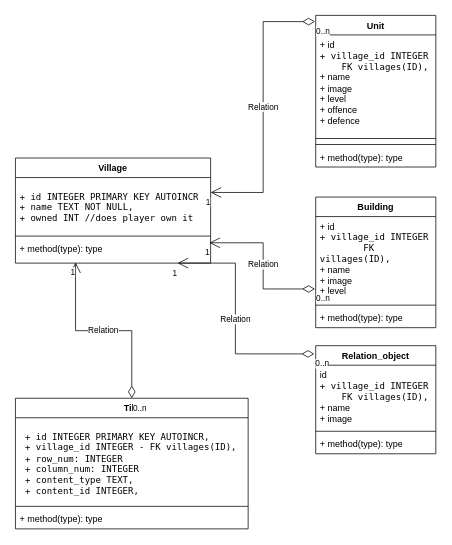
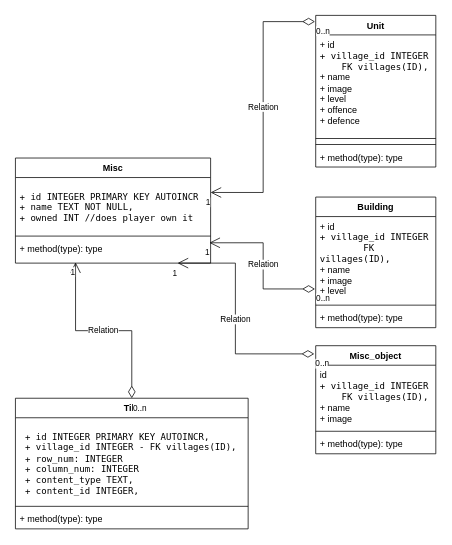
  <mxCell id="0" />
  <mxCell id="1" parent="0" />
- <mxCell id="2" value="Village" style="swimlane;fontStyle=1;align=center;verticalAlign=top;childLayout=stackLayout;horizontal=1;startSize=26;horizontalStack=0;resizeParent=1;resizeParentMax=0;resizeLast=0;collapsible=1;marginBottom=0;whiteSpace=wrap;html=1;" parent="1" vertex="1"><mxGeometry x="20" y="210" width="260" height="140" as="geometry" /></mxCell>
+ <mxCell id="2" value="Misc" style="swimlane;fontStyle=1;align=center;verticalAlign=top;childLayout=stackLayout;horizontal=1;startSize=26;horizontalStack=0;resizeParent=1;resizeParentMax=0;resizeLast=0;collapsible=1;marginBottom=0;whiteSpace=wrap;html=1;" parent="1" vertex="1"><mxGeometry x="20" y="210" width="260" height="140" as="geometry" /></mxCell>
  <mxCell id="3" value="&lt;pre&gt;&lt;code class=&quot;!whitespace-pre hljs language-sql&quot;&gt;+ id INTEGER &lt;span class=&quot;hljs-keyword&quot;&gt;PRIMARY&lt;/span&gt; KEY AUTOINCR&lt;br&gt;+ name TEXT &lt;span class=&quot;hljs-keyword&quot;&gt;NOT&lt;/span&gt; &lt;span class=&quot;hljs-keyword&quot;&gt;NULL&lt;/span&gt;,&lt;br&gt;+ owned INT //does player own it&lt;br&gt;&lt;/code&gt;&lt;/pre&gt;" style="text;strokeColor=none;fillColor=none;align=left;verticalAlign=top;spacingLeft=4;spacingRight=4;overflow=hidden;rotatable=0;points=[[0,0.5],[1,0.5]];portConstraint=eastwest;whiteSpace=wrap;html=1;" parent="2" vertex="1"><mxGeometry y="26" width="260" height="74" as="geometry" /></mxCell>
  <mxCell id="4" value="" style="line;strokeWidth=1;fillColor=none;align=left;verticalAlign=middle;spacingTop=-1;spacingLeft=3;spacingRight=3;rotatable=0;labelPosition=right;points=[];portConstraint=eastwest;strokeColor=inherit;" parent="2" vertex="1"><mxGeometry y="100" width="260" height="8" as="geometry" /></mxCell>
  <mxCell id="5" value="+ method(type): type" style="text;strokeColor=none;fillColor=none;align=left;verticalAlign=top;spacingLeft=4;spacingRight=4;overflow=hidden;rotatable=0;points=[[0,0.5],[1,0.5]];portConstraint=eastwest;whiteSpace=wrap;html=1;" parent="2" vertex="1"><mxGeometry y="108" width="260" height="32" as="geometry" /></mxCell>
  <mxCell id="6" value="Unit" style="swimlane;fontStyle=1;align=center;verticalAlign=top;childLayout=stackLayout;horizontal=1;startSize=26;horizontalStack=0;resizeParent=1;resizeParentMax=0;resizeLast=0;collapsible=1;marginBottom=0;whiteSpace=wrap;html=1;" parent="1" vertex="1"><mxGeometry x="420" y="20" width="160" height="202" as="geometry" /></mxCell>
  <mxCell id="7" value="&lt;div&gt;+ id&lt;br&gt;&lt;code class=&quot;!whitespace-pre hljs language-sql&quot;&gt;+ village_id INTEGER &lt;span style=&quot;white-space: pre;&quot;&gt;&amp;nbsp;&amp;nbsp;&amp;nbsp;&amp;nbsp;&lt;/span&gt;FK villages(ID),&lt;br&gt;&lt;/code&gt;+ name&lt;br&gt;+ image&lt;br&gt;+ level&lt;/div&gt;&lt;div&gt;+ offence&lt;/div&gt;&lt;div&gt;+ defence&lt;br&gt;&lt;/div&gt;" style="text;strokeColor=none;fillColor=none;align=left;verticalAlign=top;spacingLeft=4;spacingRight=4;overflow=hidden;rotatable=0;points=[[0,0.5],[1,0.5]];portConstraint=eastwest;whiteSpace=wrap;html=1;" parent="6" vertex="1"><mxGeometry y="26" width="160" height="134" as="geometry" /></mxCell>
  <mxCell id="8" value="" style="line;strokeWidth=1;fillColor=none;align=left;verticalAlign=middle;spacingTop=-1;spacingLeft=3;spacingRight=3;rotatable=0;labelPosition=right;points=[];portConstraint=eastwest;strokeColor=inherit;" parent="6" vertex="1"><mxGeometry y="160" width="160" height="8" as="geometry" /></mxCell>
  <mxCell id="9" value="" style="line;strokeWidth=1;fillColor=none;align=left;verticalAlign=middle;spacingTop=-1;spacingLeft=3;spacingRight=3;rotatable=0;labelPosition=right;points=[];portConstraint=eastwest;strokeColor=inherit;" parent="6" vertex="1"><mxGeometry y="168" width="160" height="8" as="geometry" /></mxCell>
  <mxCell id="10" value="+ method(type): type" style="text;strokeColor=none;fillColor=none;align=left;verticalAlign=top;spacingLeft=4;spacingRight=4;overflow=hidden;rotatable=0;points=[[0,0.5],[1,0.5]];portConstraint=eastwest;whiteSpace=wrap;html=1;" parent="6" vertex="1"><mxGeometry y="176" width="160" height="26" as="geometry" /></mxCell>
  <mxCell id="11" value="Building" style="swimlane;fontStyle=1;align=center;verticalAlign=top;childLayout=stackLayout;horizontal=1;startSize=26;horizontalStack=0;resizeParent=1;resizeParentMax=0;resizeLast=0;collapsible=1;marginBottom=0;whiteSpace=wrap;html=1;" parent="1" vertex="1"><mxGeometry x="420" y="262" width="160" height="174" as="geometry" /></mxCell>
  <mxCell id="12" value="&lt;div&gt;+ id&lt;br&gt;&lt;code class=&quot;!whitespace-pre hljs language-sql&quot;&gt;+ village_id INTEGER &lt;span style=&quot;white-space: pre;&quot;&gt;&#09;&lt;/span&gt;FK villages(ID),&lt;br&gt;&lt;/code&gt;+ name&lt;br&gt;+ image&lt;br&gt;+ level&lt;/div&gt;" style="text;strokeColor=none;fillColor=none;align=left;verticalAlign=top;spacingLeft=4;spacingRight=4;overflow=hidden;rotatable=0;points=[[0,0.5],[1,0.5]];portConstraint=eastwest;whiteSpace=wrap;html=1;" parent="11" vertex="1"><mxGeometry y="26" width="160" height="114" as="geometry" /></mxCell>
  <mxCell id="13" value="" style="line;strokeWidth=1;fillColor=none;align=left;verticalAlign=middle;spacingTop=-1;spacingLeft=3;spacingRight=3;rotatable=0;labelPosition=right;points=[];portConstraint=eastwest;strokeColor=inherit;" parent="11" vertex="1"><mxGeometry y="140" width="160" height="8" as="geometry" /></mxCell>
  <mxCell id="14" value="+ method(type): type" style="text;strokeColor=none;fillColor=none;align=left;verticalAlign=top;spacingLeft=4;spacingRight=4;overflow=hidden;rotatable=0;points=[[0,0.5],[1,0.5]];portConstraint=eastwest;whiteSpace=wrap;html=1;" parent="11" vertex="1"><mxGeometry y="148" width="160" height="26" as="geometry" /></mxCell>
- <mxCell id="15" value="Relation_object" style="swimlane;fontStyle=1;align=center;verticalAlign=top;childLayout=stackLayout;horizontal=1;startSize=26;horizontalStack=0;resizeParent=1;resizeParentMax=0;resizeLast=0;collapsible=1;marginBottom=0;whiteSpace=wrap;html=1;" parent="1" vertex="1"><mxGeometry x="420" y="460" width="160" height="144" as="geometry" /></mxCell>
+ <mxCell id="15" value="Misc_object" style="swimlane;fontStyle=1;align=center;verticalAlign=top;childLayout=stackLayout;horizontal=1;startSize=26;horizontalStack=0;resizeParent=1;resizeParentMax=0;resizeLast=0;collapsible=1;marginBottom=0;whiteSpace=wrap;html=1;" parent="1" vertex="1"><mxGeometry x="420" y="460" width="160" height="144" as="geometry" /></mxCell>
  <mxCell id="16" value="id&lt;br&gt;&lt;code class=&quot;!whitespace-pre hljs language-sql&quot;&gt;+ village_id INTEGER &lt;span style=&quot;white-space: pre;&quot;&gt;&amp;nbsp;&amp;nbsp;&amp;nbsp;&amp;nbsp;&lt;/span&gt;FK villages(ID),&lt;br&gt;&lt;/code&gt;+ name&lt;br&gt;+ image" style="text;strokeColor=none;fillColor=none;align=left;verticalAlign=top;spacingLeft=4;spacingRight=4;overflow=hidden;rotatable=0;points=[[0,0.5],[1,0.5]];portConstraint=eastwest;whiteSpace=wrap;html=1;" parent="15" vertex="1"><mxGeometry y="26" width="160" height="84" as="geometry" /></mxCell>
  <mxCell id="17" value="" style="line;strokeWidth=1;fillColor=none;align=left;verticalAlign=middle;spacingTop=-1;spacingLeft=3;spacingRight=3;rotatable=0;labelPosition=right;points=[];portConstraint=eastwest;strokeColor=inherit;" parent="15" vertex="1"><mxGeometry y="110" width="160" height="8" as="geometry" /></mxCell>
  <mxCell id="18" value="+ method(type): type" style="text;strokeColor=none;fillColor=none;align=left;verticalAlign=top;spacingLeft=4;spacingRight=4;overflow=hidden;rotatable=0;points=[[0,0.5],[1,0.5]];portConstraint=eastwest;whiteSpace=wrap;html=1;" parent="15" vertex="1"><mxGeometry y="118" width="160" height="26" as="geometry" /></mxCell>
  <mxCell id="19" value="Relation" style="endArrow=open;html=1;endSize=12;startArrow=diamondThin;startSize=14;startFill=0;edgeStyle=orthogonalEdgeStyle;rounded=0;exitX=-0.006;exitY=0.041;exitDx=0;exitDy=0;entryX=1;entryY=0.269;entryDx=0;entryDy=0;entryPerimeter=0;exitPerimeter=0;" parent="1" source="6" target="3" edge="1"><mxGeometry relative="1" as="geometry"><mxPoint x="160" y="120" as="sourcePoint" /><mxPoint x="320" y="120" as="targetPoint" /></mxGeometry></mxCell>
  <mxCell id="20" value="0..n" style="edgeLabel;resizable=0;html=1;align=left;verticalAlign=top;" parent="19" connectable="0" vertex="1"><mxGeometry x="-1" relative="1" as="geometry" /></mxCell>
  <mxCell id="21" value="1" style="edgeLabel;resizable=0;html=1;align=right;verticalAlign=top;" parent="19" connectable="0" vertex="1"><mxGeometry x="1" relative="1" as="geometry" /></mxCell>
  <mxCell id="22" value="Relation" style="endArrow=open;html=1;endSize=12;startArrow=diamondThin;startSize=14;startFill=0;edgeStyle=orthogonalEdgeStyle;rounded=0;exitX=-0.006;exitY=0.846;exitDx=0;exitDy=0;exitPerimeter=0;entryX=0.994;entryY=0.154;entryDx=0;entryDy=0;entryPerimeter=0;" parent="1" source="12" target="5" edge="1"><mxGeometry relative="1" as="geometry"><mxPoint x="429" y="194" as="sourcePoint" /><mxPoint x="350" y="253" as="targetPoint" /></mxGeometry></mxCell>
  <mxCell id="23" value="0..n" style="edgeLabel;resizable=0;html=1;align=left;verticalAlign=top;" parent="22" connectable="0" vertex="1"><mxGeometry x="-1" relative="1" as="geometry" /></mxCell>
  <mxCell id="24" value="1" style="edgeLabel;resizable=0;html=1;align=right;verticalAlign=top;" parent="22" connectable="0" vertex="1"><mxGeometry x="1" relative="1" as="geometry" /></mxCell>
  <mxCell id="25" value="Relation" style="endArrow=open;html=1;endSize=12;startArrow=diamondThin;startSize=14;startFill=0;edgeStyle=orthogonalEdgeStyle;rounded=0;entryX=0.831;entryY=1;entryDx=0;entryDy=0;entryPerimeter=0;exitX=-0.012;exitY=0.076;exitDx=0;exitDy=0;exitPerimeter=0;" parent="1" source="15" target="5" edge="1"><mxGeometry relative="1" as="geometry"><mxPoint x="410" y="470" as="sourcePoint" /><mxPoint x="420" y="430" as="targetPoint" /><Array as="points"><mxPoint x="313" y="471" /><mxPoint x="313" y="350" /></Array></mxGeometry></mxCell>
  <mxCell id="26" value="0..n" style="edgeLabel;resizable=0;html=1;align=left;verticalAlign=top;" parent="25" connectable="0" vertex="1"><mxGeometry x="-1" relative="1" as="geometry" /></mxCell>
  <mxCell id="27" value="1" style="edgeLabel;resizable=0;html=1;align=right;verticalAlign=top;" parent="25" connectable="0" vertex="1"><mxGeometry x="1" relative="1" as="geometry" /></mxCell>
  <mxCell id="28" value="Tile" style="swimlane;fontStyle=1;align=center;verticalAlign=top;childLayout=stackLayout;horizontal=1;startSize=26;horizontalStack=0;resizeParent=1;resizeParentMax=0;resizeLast=0;collapsible=1;marginBottom=0;whiteSpace=wrap;html=1;" parent="1" vertex="1"><mxGeometry x="20" y="530" width="310" height="174" as="geometry" /></mxCell>
  <mxCell id="29" value="&lt;pre&gt;&lt;code class=&quot;!whitespace-pre hljs language-sql&quot;&gt; + id INTEGER &lt;span class=&quot;hljs-keyword&quot;&gt;PRIMARY&lt;/span&gt; KEY AUTOINCR,&lt;br&gt; + village_id &lt;span class=&quot;hljs-type&quot;&gt;INTEGER&lt;/span&gt; - FK villages(ID),&lt;br&gt;&lt;/code&gt;&lt;code class=&quot;!whitespace-pre hljs language-sql&quot;&gt; + row_num: INTEGER&lt;br&gt; + column_num: INTEGER&lt;/code&gt;&lt;br&gt;&lt;code class=&quot;!whitespace-pre hljs language-sql&quot;&gt; + content_type TEXT,&lt;br&gt; + content_id &lt;span class=&quot;hljs-type&quot;&gt;INTEGER&lt;/span&gt;, &lt;br&gt;&lt;/code&gt;&lt;/pre&gt;" style="text;strokeColor=none;fillColor=none;align=left;verticalAlign=top;spacingLeft=4;spacingRight=4;overflow=hidden;rotatable=0;points=[[0,0.5],[1,0.5]];portConstraint=eastwest;whiteSpace=wrap;html=1;" parent="28" vertex="1"><mxGeometry y="26" width="310" height="114" as="geometry" /></mxCell>
  <mxCell id="30" value="" style="line;strokeWidth=1;fillColor=none;align=left;verticalAlign=middle;spacingTop=-1;spacingLeft=3;spacingRight=3;rotatable=0;labelPosition=right;points=[];portConstraint=eastwest;strokeColor=inherit;" parent="28" vertex="1"><mxGeometry y="140" width="310" height="8" as="geometry" /></mxCell>
  <mxCell id="31" value="+ method(type): type" style="text;strokeColor=none;fillColor=none;align=left;verticalAlign=top;spacingLeft=4;spacingRight=4;overflow=hidden;rotatable=0;points=[[0,0.5],[1,0.5]];portConstraint=eastwest;whiteSpace=wrap;html=1;" parent="28" vertex="1"><mxGeometry y="148" width="310" height="26" as="geometry" /></mxCell>
  <mxCell id="32" value="Relation" style="endArrow=open;html=1;endSize=12;startArrow=diamondThin;startSize=14;startFill=0;edgeStyle=orthogonalEdgeStyle;rounded=0;exitX=0.5;exitY=0;exitDx=0;exitDy=0;entryX=0.308;entryY=0.969;entryDx=0;entryDy=0;entryPerimeter=0;" edge="1" parent="1" source="28" target="5"><mxGeometry relative="1" as="geometry"><mxPoint x="190" y="520" as="sourcePoint" /><mxPoint x="350" y="520" as="targetPoint" /></mxGeometry></mxCell>
  <mxCell id="33" value="0..n" style="edgeLabel;resizable=0;html=1;align=left;verticalAlign=top;" connectable="0" vertex="1" parent="32"><mxGeometry x="-1" relative="1" as="geometry" /></mxCell>
  <mxCell id="34" value="1" style="edgeLabel;resizable=0;html=1;align=right;verticalAlign=top;" connectable="0" vertex="1" parent="32"><mxGeometry x="1" relative="1" as="geometry" /></mxCell>
